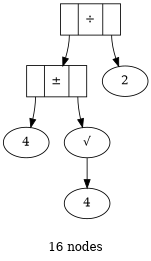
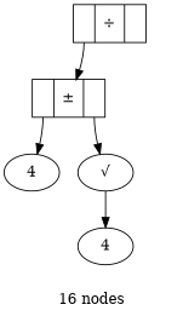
  strict digraph {
    label="16 nodes"
    edge [tailport=1]
    n1 [label="<0>|&plusmn;|<1>" shape=record]
    n2 [label="&radic;"]
    n3 [label=4]
    n4 [label=4]
    n5 [label="<0>|&divide;|<1>" shape=record]
-   n6 [label=2]
    n1 -> n2
    n1 -> n3 [tailport=0]
    n2 -> n4 [tailport=""]
    n5 -> n1 [tailport=0]
-   n5 -> n6
  }
